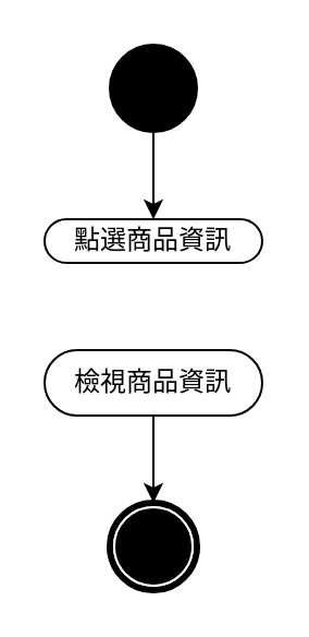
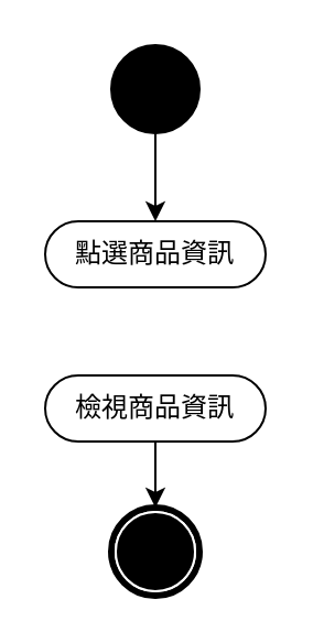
  <mxCell id="0" />
  <mxCell id="1" parent="0" />
  <mxCell id="2" style="edgeStyle=orthogonalEdgeStyle;rounded=0;orthogonalLoop=1;jettySize=auto;html=1;entryX=0.5;entryY=0;entryDx=0;entryDy=0;" parent="1" source="3" target="4" edge="1"><mxGeometry relative="1" as="geometry" /></mxCell>
  <mxCell id="3" value="" style="ellipse;whiteSpace=wrap;html=1;rounded=0;shadow=0;comic=0;labelBackgroundColor=none;strokeWidth=1;fillColor=#000000;fontFamily=Verdana;fontSize=12;align=center;" parent="1" vertex="1"><mxGeometry x="50" y="20" width="40" height="40" as="geometry" /></mxCell>
- <mxCell id="4" value="點選商品資訊" style="rounded=1;whiteSpace=wrap;html=1;shadow=0;comic=0;labelBackgroundColor=none;strokeWidth=1;fontFamily=Verdana;fontSize=12;align=center;arcSize=50;" parent="1" vertex="1"><mxGeometry x="20" y="100" width="100" height="20" as="geometry" /></mxCell>
+ <mxCell id="4" value="點選商品資訊" style="rounded=1;whiteSpace=wrap;html=1;shadow=0;comic=0;labelBackgroundColor=none;strokeWidth=1;fontFamily=Verdana;fontSize=12;align=center;arcSize=50;" parent="1" vertex="1"><mxGeometry x="20" y="100" width="100" height="30" as="geometry" /></mxCell>
  <mxCell id="5" value="" style="shape=mxgraph.bpmn.shape;html=1;verticalLabelPosition=bottom;labelBackgroundColor=#ffffff;verticalAlign=top;perimeter=ellipsePerimeter;outline=end;symbol=terminate;rounded=0;shadow=0;comic=0;strokeWidth=1;fontFamily=Verdana;fontSize=12;align=center;" parent="1" vertex="1"><mxGeometry x="50" y="230" width="40" height="40" as="geometry" /></mxCell>
  <mxCell id="6" style="edgeStyle=orthogonalEdgeStyle;rounded=0;orthogonalLoop=1;jettySize=auto;html=1;entryX=0.5;entryY=0;entryDx=0;entryDy=0;" parent="1" source="7" target="5" edge="1"><mxGeometry relative="1" as="geometry"><mxPoint x="70" y="240" as="targetPoint" /></mxGeometry></mxCell>
- <mxCell id="7" value="檢視商品資訊" style="rounded=1;whiteSpace=wrap;html=1;shadow=0;comic=0;labelBackgroundColor=none;strokeWidth=1;fontFamily=Verdana;fontSize=12;align=center;arcSize=50;" parent="1" vertex="1"><mxGeometry x="20" y="160" width="100" height="30" as="geometry" /></mxCell>
+ <mxCell id="7" value="檢視商品資訊" style="rounded=1;whiteSpace=wrap;html=1;shadow=0;comic=0;labelBackgroundColor=none;strokeWidth=1;fontFamily=Verdana;fontSize=12;align=center;arcSize=50;" parent="1" vertex="1"><mxGeometry x="20" y="170" width="100" height="30" as="geometry" /></mxCell>
